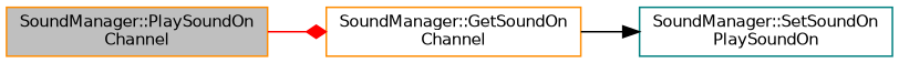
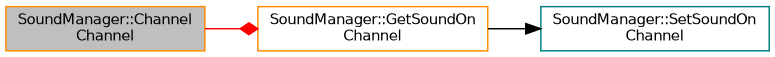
  digraph {
    rankdir=LR
    node [color=darkorange fillcolor=white fontname=Helvetica fontsize=10 shape=record style=filled]
    edge [fontname=Helvetica fontsize=10 labelfontname=Helvetica labelfontsize=10 style=solid]
-   n1 [fillcolor=grey75 fontcolor=black height=0.2 label="SoundManager::PlaySoundOn\lChannel" width=0.4]
+   n1 [fillcolor=grey75 fontcolor=black height=0.2 label="SoundManager::Channel\lChannel" width=0.4]
    n2 [height=0.2 label="SoundManager::GetSoundOn\lChannel" width=0.4]
-   n3 [color=teal height=0.2 label="SoundManager::SetSoundOn\lPlaySoundOn" width=0.4]
+   n3 [color=teal height=0.2 label="SoundManager::SetSoundOn\lChannel" width=0.4]
    n1 -> n2 [arrowhead=diamond color=red]
    n2 -> n3 [arrowhead=normal color=black]
  }
